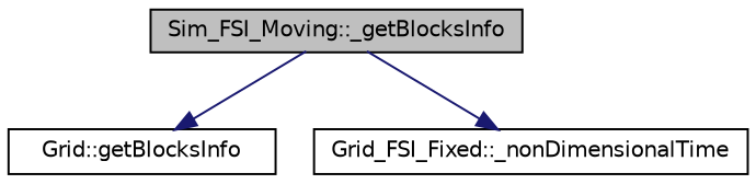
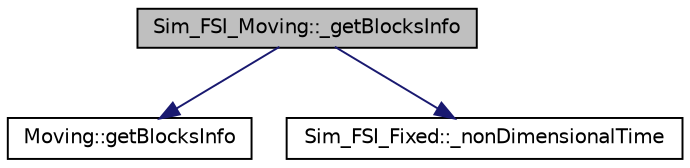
  digraph {
    rankdir=TB
    node [color=black fillcolor=white fontname=Helvetica fontsize=10 shape=record style=filled]
    edge [color=midnightblue fontname=Helvetica fontsize=10 labelfontname=Helvetica labelfontsize=10 style=solid]
    n1 [fillcolor=grey75 fontcolor=black height=0.2 label="Sim_FSI_Moving::_getBlocksInfo" width=0.4]
-   n2 [height=0.2 label="Grid::getBlocksInfo" width=0.4]
-   n3 [height=0.2 label="Grid_FSI_Fixed::_nonDimensionalTime" width=0.4]
+   n2 [height=0.2 label="Moving::getBlocksInfo" width=0.4]
+   n3 [height=0.2 label="Sim_FSI_Fixed::_nonDimensionalTime" width=0.4]
    n1 -> n2
    n1 -> n3
  }
